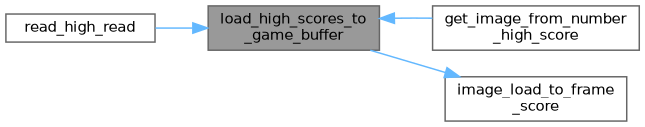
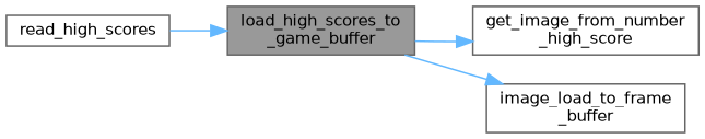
  digraph {
    rankdir=LR
    node [color=grey40 fillcolor=white fontname=Helvetica fontsize=10 shape=box style=filled]
    edge [color=steelblue1 fontname=Helvetica fontsize=10 labelfontname=Helvetica labelfontsize=10 style=solid]
    n1 [color=gray40 fillcolor=grey60 fontcolor=black height=0.2 label="load_high_scores_to\l_game_buffer" width=0.4]
    n2 [height=0.2 label="get_image_from_number\l_high_score" width=0.4]
-   n3 [height=0.2 label="image_load_to_frame\l_score" width=0.4]
-   n4 [height=0.2 label=read_high_read width=0.4]
-   n2 -> n1
+   n3 [height=0.2 label="image_load_to_frame\l_buffer" width=0.4]
+   n4 [height=0.2 label=read_high_scores width=0.4]
+   n1 -> n2
    n1 -> n3
    n4 -> n1
  }
